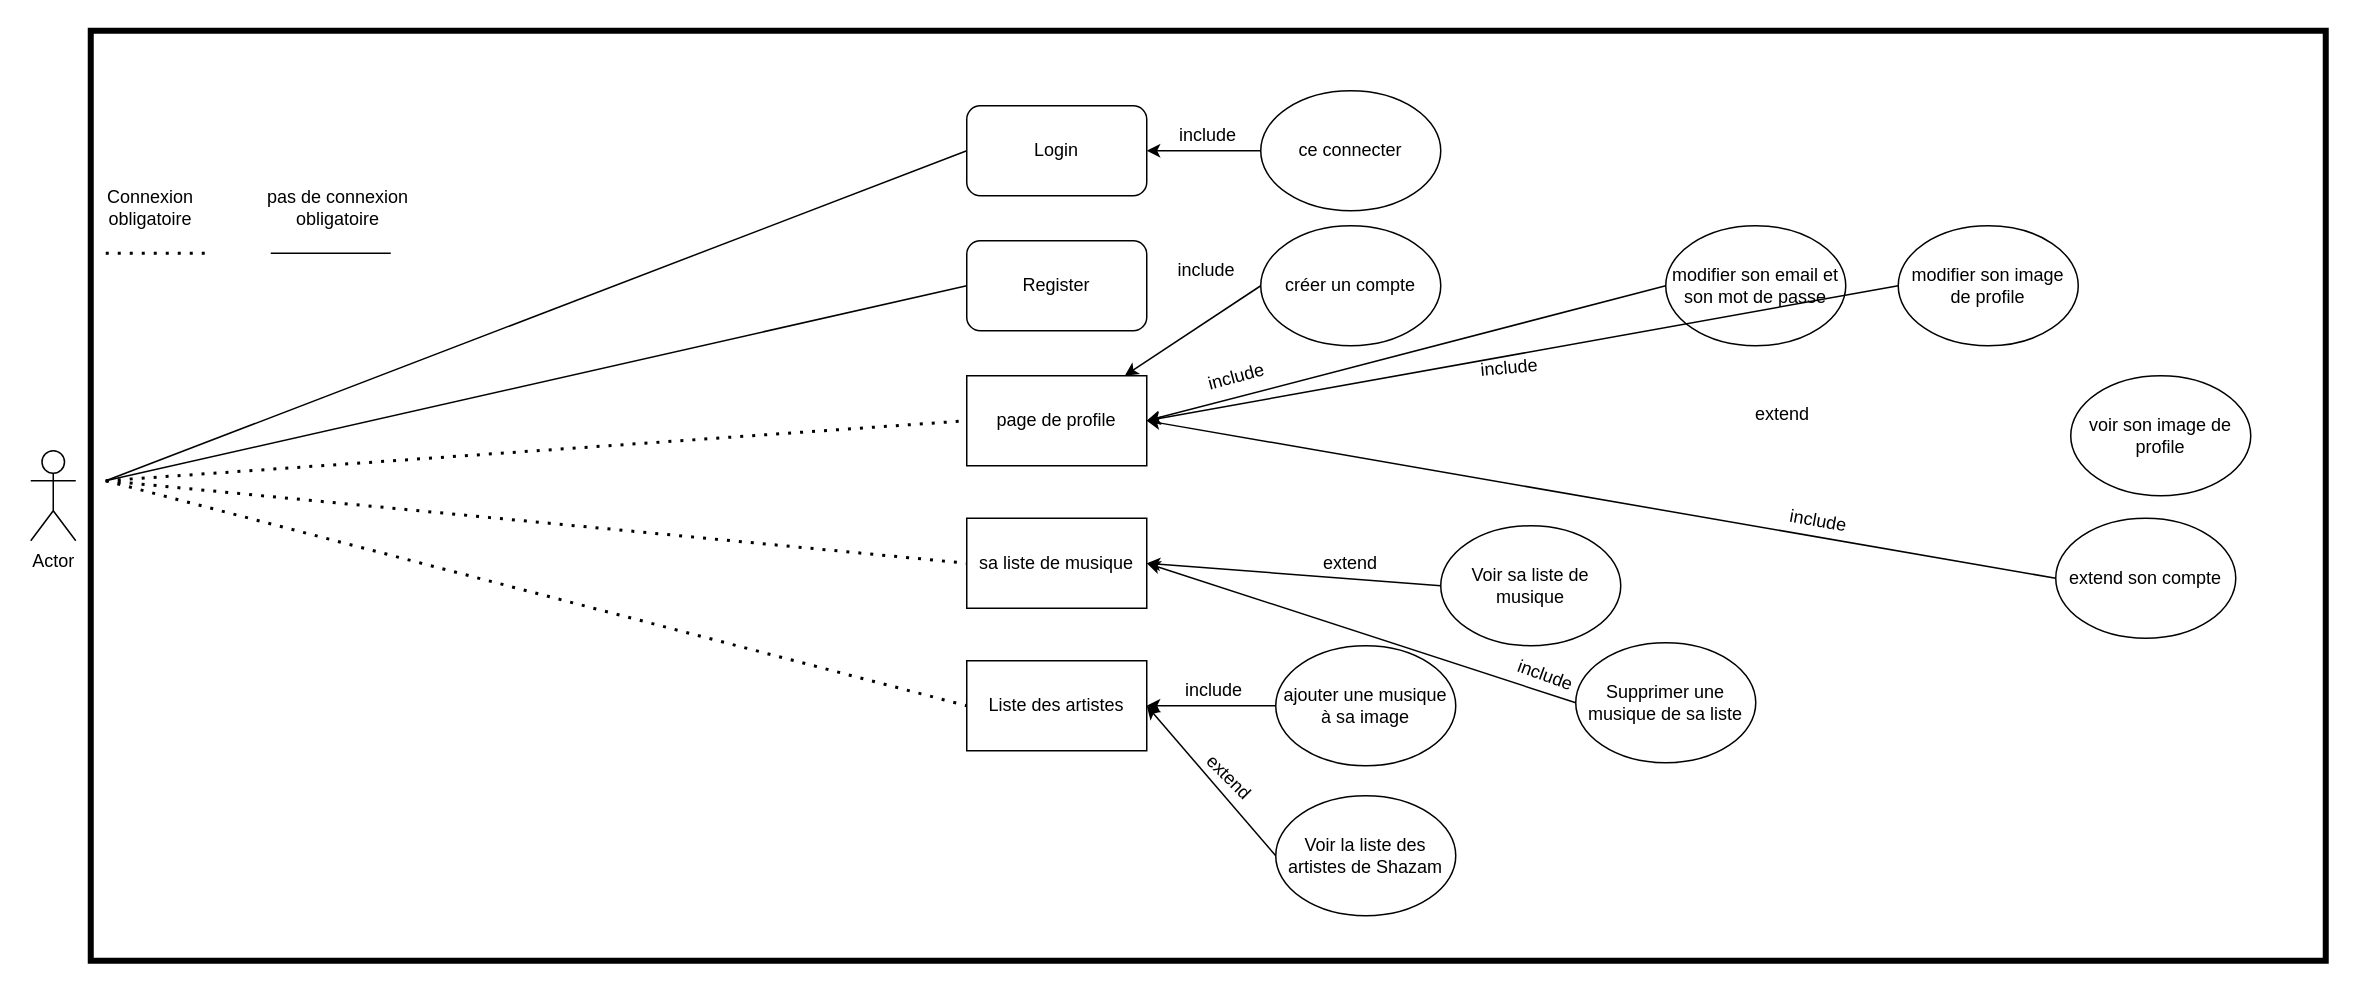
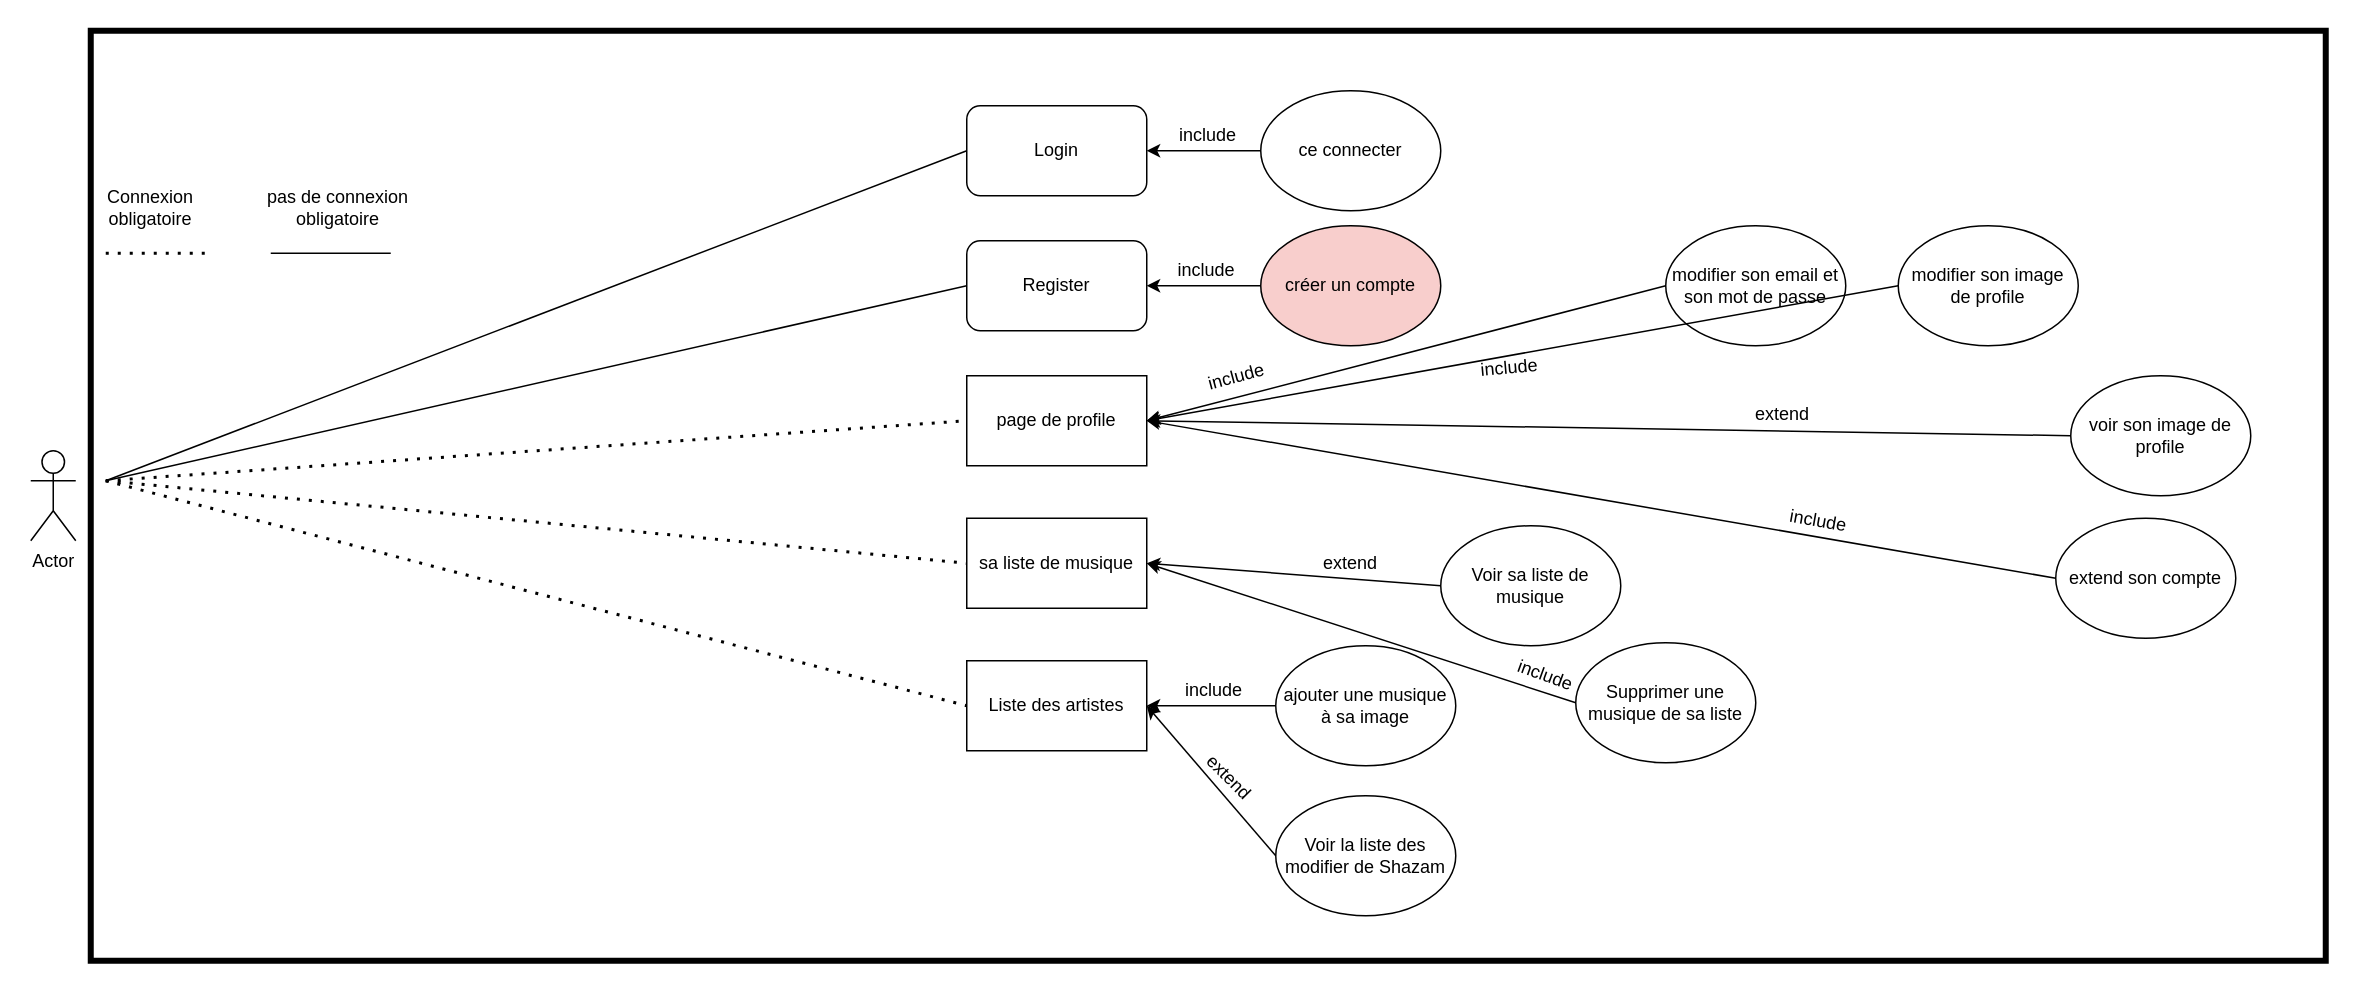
  <mxCell id="0" />
  <mxCell id="1" parent="0" />
  <mxCell id="2" value="Actor" style="shape=umlActor;verticalLabelPosition=bottom;verticalAlign=top;html=1;outlineConnect=0;" vertex="1" parent="1"><mxGeometry x="20" y="300" width="30" height="60" as="geometry" /></mxCell>
  <mxCell id="3" value="Liste des artistes" style="rounded=0;whiteSpace=wrap;html=1;" vertex="1" parent="1"><mxGeometry x="644" y="440" width="120" height="60" as="geometry" /></mxCell>
  <mxCell id="4" value="sa liste de musique" style="rounded=0;whiteSpace=wrap;html=1;" vertex="1" parent="1"><mxGeometry x="644" y="345" width="120" height="60" as="geometry" /></mxCell>
  <mxCell id="5" value="" style="endArrow=none;dashed=1;html=1;dashPattern=1 3;strokeWidth=2;entryX=0;entryY=0.5;entryDx=0;entryDy=0;" edge="1" parent="1" target="3"><mxGeometry width="50" height="50" relative="1" as="geometry"><mxPoint x="70" y="320" as="sourcePoint" /><mxPoint x="1040" y="470" as="targetPoint" /></mxGeometry></mxCell>
  <mxCell id="6" value="" style="endArrow=none;dashed=1;html=1;dashPattern=1 3;strokeWidth=2;entryX=0;entryY=0.5;entryDx=0;entryDy=0;" edge="1" parent="1" target="4"><mxGeometry width="50" height="50" relative="1" as="geometry"><mxPoint x="70" y="320" as="sourcePoint" /><mxPoint x="1040" y="500" as="targetPoint" /></mxGeometry></mxCell>
  <mxCell id="7" value="page de profile" style="rounded=0;whiteSpace=wrap;html=1;" vertex="1" parent="1"><mxGeometry x="644" y="250" width="120" height="60" as="geometry" /></mxCell>
  <mxCell id="8" value="" style="endArrow=none;dashed=1;html=1;dashPattern=1 3;strokeWidth=2;entryX=0;entryY=0.5;entryDx=0;entryDy=0;" edge="1" parent="1" target="7"><mxGeometry width="50" height="50" relative="1" as="geometry"><mxPoint x="70" y="320" as="sourcePoint" /><mxPoint x="1040" y="500" as="targetPoint" /></mxGeometry></mxCell>
  <mxCell id="9" value="" style="endArrow=none;dashed=1;html=1;dashPattern=1 3;strokeWidth=2;" edge="1" parent="1"><mxGeometry width="50" height="50" relative="1" as="geometry"><mxPoint x="70" y="168.33" as="sourcePoint" /><mxPoint x="140" y="168.33" as="targetPoint" /></mxGeometry></mxCell>
  <mxCell id="10" value="Connexion obligatoire" style="text;html=1;strokeColor=none;fillColor=none;align=center;verticalAlign=middle;whiteSpace=wrap;rounded=0;" vertex="1" parent="1"><mxGeometry x="80" y="128.33" width="40" height="20" as="geometry" /></mxCell>
  <mxCell id="11" value="Register" style="rounded=1;whiteSpace=wrap;html=1;" vertex="1" parent="1"><mxGeometry x="644" y="160" width="120" height="60" as="geometry" /></mxCell>
  <mxCell id="12" value="" style="endArrow=none;html=1;entryX=0;entryY=0.5;entryDx=0;entryDy=0;" edge="1" parent="1" target="11"><mxGeometry width="50" height="50" relative="1" as="geometry"><mxPoint x="70" y="320" as="sourcePoint" /><mxPoint x="1020" y="230" as="targetPoint" /></mxGeometry></mxCell>
  <mxCell id="13" value="" style="endArrow=none;html=1;" edge="1" parent="1"><mxGeometry width="50" height="50" relative="1" as="geometry"><mxPoint x="180" y="168.33" as="sourcePoint" /><mxPoint x="260" y="168.33" as="targetPoint" /></mxGeometry></mxCell>
  <mxCell id="14" value="pas de connexion obligatoire" style="text;html=1;strokeColor=none;fillColor=none;align=center;verticalAlign=middle;whiteSpace=wrap;rounded=0;" vertex="1" parent="1"><mxGeometry x="160" y="128.33" width="130" height="20" as="geometry" /></mxCell>
  <mxCell id="15" value="Login" style="rounded=1;whiteSpace=wrap;html=1;" vertex="1" parent="1"><mxGeometry x="644" y="70" width="120" height="60" as="geometry" /></mxCell>
  <mxCell id="16" value="" style="endArrow=none;html=1;entryX=0;entryY=0.5;entryDx=0;entryDy=0;" edge="1" parent="1" target="15"><mxGeometry width="50" height="50" relative="1" as="geometry"><mxPoint x="70" y="320" as="sourcePoint" /><mxPoint x="654" y="200" as="targetPoint" /></mxGeometry></mxCell>
  <mxCell id="17" value="" style="endArrow=classic;html=1;entryX=1;entryY=0.5;entryDx=0;entryDy=0;exitX=0;exitY=0.5;exitDx=0;exitDy=0;" edge="1" parent="1" source="18" target="3"><mxGeometry width="50" height="50" relative="1" as="geometry"><mxPoint x="840" y="470" as="sourcePoint" /><mxPoint x="970" y="520" as="targetPoint" /></mxGeometry></mxCell>
  <mxCell id="18" value="&lt;span&gt;ajouter une musique à sa image&lt;/span&gt;" style="ellipse;whiteSpace=wrap;html=1;" vertex="1" parent="1"><mxGeometry x="850" y="430" width="120" height="80" as="geometry" /></mxCell>
  <mxCell id="19" value="Supprimer une musique de sa liste" style="ellipse;whiteSpace=wrap;html=1;" vertex="1" parent="1"><mxGeometry x="1050" y="428" width="120" height="80" as="geometry" /></mxCell>
  <mxCell id="20" value="" style="endArrow=classic;html=1;exitX=0;exitY=0.5;exitDx=0;exitDy=0;entryX=1;entryY=0.5;entryDx=0;entryDy=0;" edge="1" parent="1" source="19" target="4"><mxGeometry width="50" height="50" relative="1" as="geometry"><mxPoint x="920" y="480" as="sourcePoint" /><mxPoint x="970" y="430" as="targetPoint" /></mxGeometry></mxCell>
  <mxCell id="21" value="Voir sa liste de musique" style="ellipse;whiteSpace=wrap;html=1;" vertex="1" parent="1"><mxGeometry x="960" y="350" width="120" height="80" as="geometry" /></mxCell>
  <mxCell id="22" value="include" style="text;html=1;strokeColor=none;fillColor=none;align=center;verticalAlign=middle;whiteSpace=wrap;rounded=0;rotation=20;" vertex="1" parent="1"><mxGeometry x="1010" y="440" width="40" height="20" as="geometry" /></mxCell>
  <mxCell id="23" value="include" style="text;html=1;strokeColor=none;fillColor=none;align=center;verticalAlign=middle;whiteSpace=wrap;rounded=0;rotation=0;" vertex="1" parent="1"><mxGeometry x="789" y="450" width="40" height="20" as="geometry" /></mxCell>
  <mxCell id="24" value="" style="endArrow=classic;html=1;exitX=0;exitY=0.5;exitDx=0;exitDy=0;entryX=1;entryY=0.5;entryDx=0;entryDy=0;" edge="1" parent="1" source="21" target="4"><mxGeometry width="50" height="50" relative="1" as="geometry"><mxPoint x="920" y="470" as="sourcePoint" /><mxPoint x="970" y="420" as="targetPoint" /></mxGeometry></mxCell>
  <mxCell id="25" value="extend" style="text;html=1;strokeColor=none;fillColor=none;align=center;verticalAlign=middle;whiteSpace=wrap;rounded=0;rotation=0;" vertex="1" parent="1"><mxGeometry x="880" y="365" width="40" height="20" as="geometry" /></mxCell>
  <mxCell id="26" value="modifier son email et son mot de passe" style="ellipse;whiteSpace=wrap;html=1;" vertex="1" parent="1"><mxGeometry x="1110" y="150" width="120" height="80" as="geometry" /></mxCell>
  <mxCell id="27" value="" style="endArrow=classic;html=1;exitX=0;exitY=0.5;exitDx=0;exitDy=0;entryX=1;entryY=0.5;entryDx=0;entryDy=0;" edge="1" parent="1" source="26" target="7"><mxGeometry width="50" height="50" relative="1" as="geometry"><mxPoint x="920" y="460" as="sourcePoint" /><mxPoint x="970" y="410" as="targetPoint" /></mxGeometry></mxCell>
  <mxCell id="28" value="include" style="text;html=1;strokeColor=none;fillColor=none;align=center;verticalAlign=middle;whiteSpace=wrap;rounded=0;rotation=-15;" vertex="1" parent="1"><mxGeometry x="804" y="241" width="40" height="20" as="geometry" /></mxCell>
- <mxCell id="29" value="créer un compte" style="ellipse;whiteSpace=wrap;html=1;" vertex="1" parent="1"><mxGeometry x="840" y="150" width="120" height="80" as="geometry" /></mxCell>
- <mxCell id="30" value="" style="endArrow=classic;html=1;exitX=0;exitY=0.5;exitDx=0;exitDy=0;" edge="1" parent="1" source="29" target="7"><mxGeometry width="50" height="50" relative="1" as="geometry"><mxPoint x="850" y="290" as="sourcePoint" /><mxPoint x="774" y="290" as="targetPoint" /></mxGeometry></mxCell>
+ <mxCell id="29" value="créer un compte" style="ellipse;whiteSpace=wrap;html=1;fillColor=#f8cecc;" vertex="1" parent="1"><mxGeometry x="840" y="150" width="120" height="80" as="geometry" /></mxCell>
+ <mxCell id="30" value="" style="endArrow=classic;html=1;exitX=0;exitY=0.5;exitDx=0;exitDy=0;entryX=1;entryY=0.5;entryDx=0;entryDy=0;" edge="1" parent="1" source="29" target="11"><mxGeometry width="50" height="50" relative="1" as="geometry"><mxPoint x="850" y="290" as="sourcePoint" /><mxPoint x="774" y="290" as="targetPoint" /></mxGeometry></mxCell>
  <mxCell id="31" value="include" style="text;html=1;strokeColor=none;fillColor=none;align=center;verticalAlign=middle;whiteSpace=wrap;rounded=0;rotation=0;" vertex="1" parent="1"><mxGeometry x="784" y="170" width="40" height="20" as="geometry" /></mxCell>
  <mxCell id="32" value="ce connecter" style="ellipse;whiteSpace=wrap;html=1;" vertex="1" parent="1"><mxGeometry x="840" y="60" width="120" height="80" as="geometry" /></mxCell>
  <mxCell id="33" value="include" style="text;html=1;strokeColor=none;fillColor=none;align=center;verticalAlign=middle;whiteSpace=wrap;rounded=0;rotation=0;" vertex="1" parent="1"><mxGeometry x="785" y="80" width="40" height="20" as="geometry" /></mxCell>
  <mxCell id="34" value="" style="endArrow=classic;html=1;exitX=0;exitY=0.5;exitDx=0;exitDy=0;entryX=1;entryY=0.5;entryDx=0;entryDy=0;" edge="1" parent="1" source="32" target="15"><mxGeometry width="50" height="50" relative="1" as="geometry"><mxPoint x="850" y="200" as="sourcePoint" /><mxPoint x="774" y="200" as="targetPoint" /></mxGeometry></mxCell>
- <mxCell id="35" value="Voir la liste des artistes de Shazam" style="ellipse;whiteSpace=wrap;html=1;" vertex="1" parent="1"><mxGeometry x="850" y="530" width="120" height="80" as="geometry" /></mxCell>
+ <mxCell id="35" value="Voir la liste des modifier de Shazam" style="ellipse;whiteSpace=wrap;html=1;" vertex="1" parent="1"><mxGeometry x="850" y="530" width="120" height="80" as="geometry" /></mxCell>
  <mxCell id="36" value="" style="endArrow=classic;html=1;entryX=1;entryY=0.5;entryDx=0;entryDy=0;exitX=0;exitY=0.5;exitDx=0;exitDy=0;" edge="1" parent="1" source="35" target="3"><mxGeometry width="50" height="50" relative="1" as="geometry"><mxPoint x="920" y="560" as="sourcePoint" /><mxPoint x="970" y="510" as="targetPoint" /></mxGeometry></mxCell>
  <mxCell id="37" value="extend" style="text;html=1;strokeColor=none;fillColor=none;align=center;verticalAlign=middle;whiteSpace=wrap;rounded=0;rotation=45;" vertex="1" parent="1"><mxGeometry x="799" y="508" width="40" height="20" as="geometry" /></mxCell>
  <mxCell id="38" value="modifier son image de profile" style="ellipse;whiteSpace=wrap;html=1;" vertex="1" parent="1"><mxGeometry x="1265" y="150" width="120" height="80" as="geometry" /></mxCell>
  <mxCell id="39" value="" style="endArrow=classic;html=1;exitX=0;exitY=0.5;exitDx=0;exitDy=0;entryX=1;entryY=0.5;entryDx=0;entryDy=0;" edge="1" parent="1" source="38" target="7"><mxGeometry width="50" height="50" relative="1" as="geometry"><mxPoint x="1120" y="200" as="sourcePoint" /><mxPoint x="774" y="290" as="targetPoint" /></mxGeometry></mxCell>
  <mxCell id="40" value="include" style="text;html=1;strokeColor=none;fillColor=none;align=center;verticalAlign=middle;whiteSpace=wrap;rounded=0;rotation=-5;" vertex="1" parent="1"><mxGeometry x="986" y="235" width="40" height="20" as="geometry" /></mxCell>
  <mxCell id="41" value="voir son image de profile" style="ellipse;whiteSpace=wrap;html=1;" vertex="1" parent="1"><mxGeometry x="1380" y="250" width="120" height="80" as="geometry" /></mxCell>
+ <mxCell id="42" value="" style="endArrow=classic;html=1;entryX=1;entryY=0.5;entryDx=0;entryDy=0;exitX=0;exitY=0.5;exitDx=0;exitDy=0;" edge="1" parent="1" source="41" target="7"><mxGeometry width="50" height="50" relative="1" as="geometry"><mxPoint x="760" y="430" as="sourcePoint" /><mxPoint x="810" y="380" as="targetPoint" /></mxGeometry></mxCell>
  <mxCell id="43" value="extend" style="text;html=1;strokeColor=none;fillColor=none;align=center;verticalAlign=middle;whiteSpace=wrap;rounded=0;rotation=0;" vertex="1" parent="1"><mxGeometry x="1168" y="266" width="40" height="20" as="geometry" /></mxCell>
  <mxCell id="44" value="extend son compte" style="ellipse;whiteSpace=wrap;html=1;" vertex="1" parent="1"><mxGeometry x="1370" y="345" width="120" height="80" as="geometry" /></mxCell>
  <mxCell id="45" value="" style="endArrow=classic;html=1;entryX=1;entryY=0.5;entryDx=0;entryDy=0;exitX=0;exitY=0.5;exitDx=0;exitDy=0;" edge="1" parent="1" source="44" target="7"><mxGeometry width="50" height="50" relative="1" as="geometry"><mxPoint x="760" y="430" as="sourcePoint" /><mxPoint x="810" y="380" as="targetPoint" /></mxGeometry></mxCell>
  <mxCell id="46" value="include" style="text;html=1;strokeColor=none;fillColor=none;align=center;verticalAlign=middle;whiteSpace=wrap;rounded=0;rotation=10;" vertex="1" parent="1"><mxGeometry x="1192" y="337" width="40" height="20" as="geometry" /></mxCell>
  <mxCell id="47" value="" style="rounded=0;whiteSpace=wrap;html=1;labelBackgroundColor=none;strokeWidth=4;fillColor=none;" vertex="1" parent="1"><mxGeometry x="60" y="20" width="1490" height="620" as="geometry" /></mxCell>
